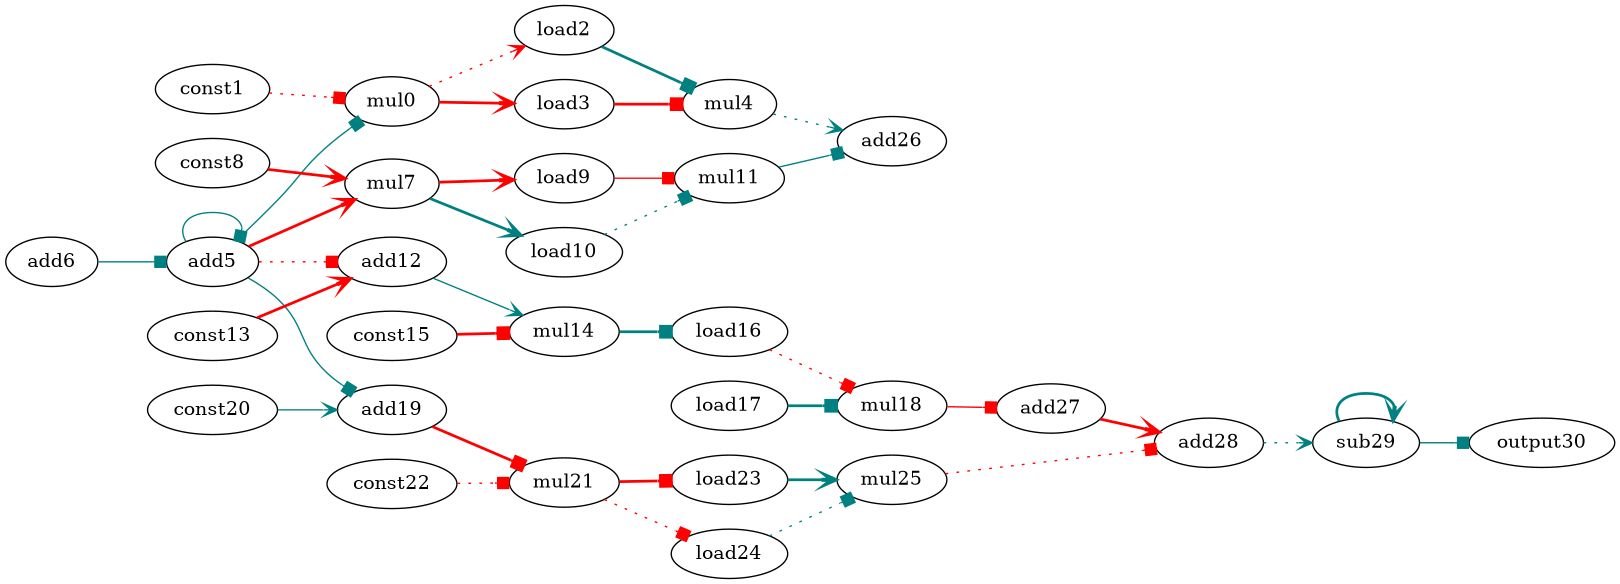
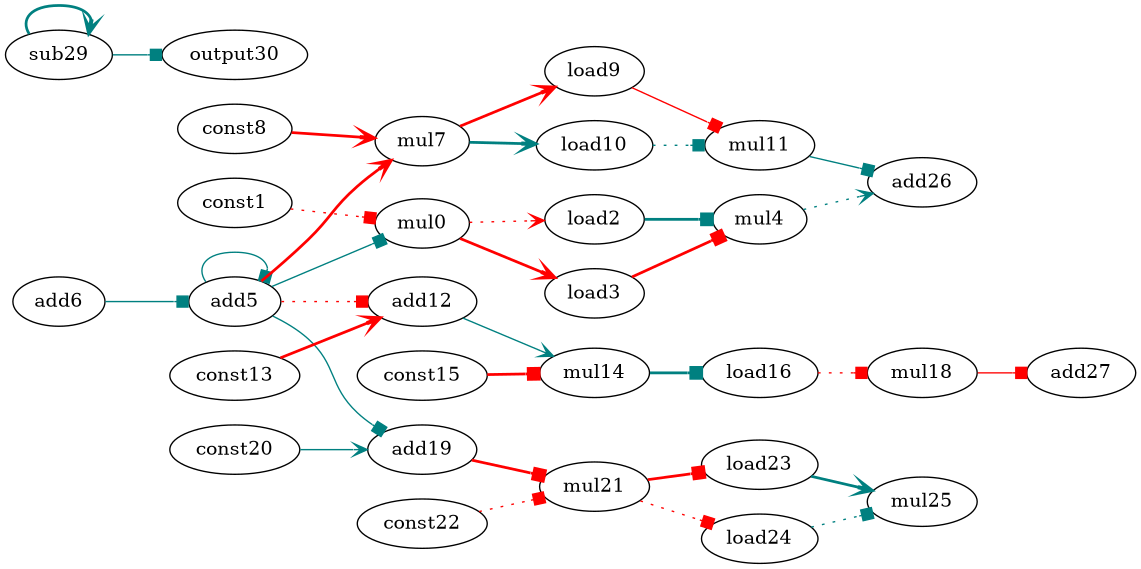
  digraph {
    rankdir=LR
    node [opcode=load]
    edge [arrowhead=box color=red operand=0 style=bold]
    load2
    mul0 [opcode=mul]
    load3
    mul4 [opcode=mul]
    const1 [opcode=const]
    add26 [opcode=add]
    add5 [opcode=add]
    mul7 [opcode=mul]
    add12 [opcode=add]
    add19 [opcode=add]
    load9
    load10
    mul14 [opcode=mul]
    mul21 [opcode=mul]
    n15 [label=add6 opcode=const]
    mul11 [opcode=mul]
    const8 [opcode=const]
    load16
    const13 [opcode=const]
    mul18 [opcode=mul]
-   load17
    const15 [opcode=const]
    add27 [opcode=add]
-   add28 [opcode=add]
    load23
    load24
    const20 [opcode=const]
    mul25 [opcode=mul]
    const22 [opcode=const]
    sub29 [opcode=sub]
    output30 [opcode=output]
    load2 -> mul4 [color=teal operand=1]
    mul0 -> load2 [arrowhead=vee style=dotted]
    mul0 -> load3 [arrowhead=vee]
    load3 -> mul4
    mul4 -> add26 [arrowhead=vee color=teal operand=1 style=dotted]
    const1 -> mul0 [style=dotted]
    add5 -> mul0 [color=teal operand=1 style=solid]
    add5 -> add5 [color=teal style=solid]
    add5 -> mul7 [arrowhead=vee operand=1]
    add5 -> add12 [style=dotted]
    add5 -> add19 [color=teal style=solid]
    mul7 -> load9 [arrowhead=vee]
    mul7 -> load10 [arrowhead=vee color=teal]
    add12 -> mul14 [arrowhead=vee color=teal operand=1 style=solid]
    add19 -> mul21 [operand=1]
    load9 -> mul11 [operand=1 style=solid]
    load10 -> mul11 [color=teal style=dotted]
    mul14 -> load16 [color=teal]
    mul21 -> load23
    mul21 -> load24 [style=dotted]
    n15 -> add5 [color=teal operand=1 style=solid]
    mul11 -> add26 [color=teal style=solid]
    const8 -> mul7 [arrowhead=vee]
    load16 -> mul18 [operand=1 style=dotted]
    const13 -> add12 [arrowhead=vee operand=1]
    mul18 -> add27 [operand=1 style=solid]
-   load17 -> mul18 [color=teal]
    const15 -> mul14
-   add27 -> add28 [arrowhead=vee]
-   add28 -> sub29 [arrowhead=vee color=teal operand=1 style=dotted]
    load23 -> mul25 [arrowhead=vee color=teal operand=1]
    load24 -> mul25 [color=teal style=dotted]
    const20 -> add19 [arrowhead=vee color=teal operand=1 style=solid]
-   mul25 -> add28 [operand=1 style=dotted]
    const22 -> mul21 [style=dotted]
    sub29 -> sub29 [arrowhead=vee color=teal]
    sub29 -> output30 [color=teal style=solid]
  }
